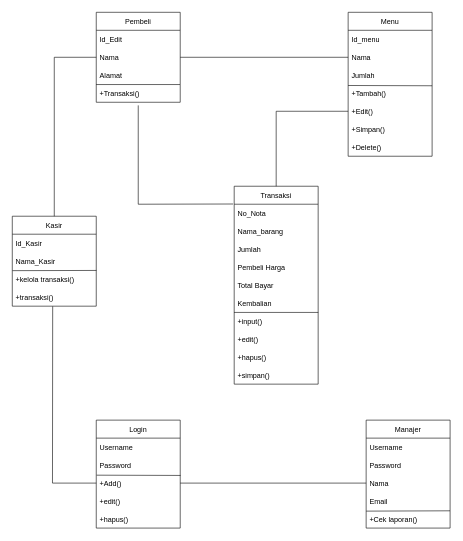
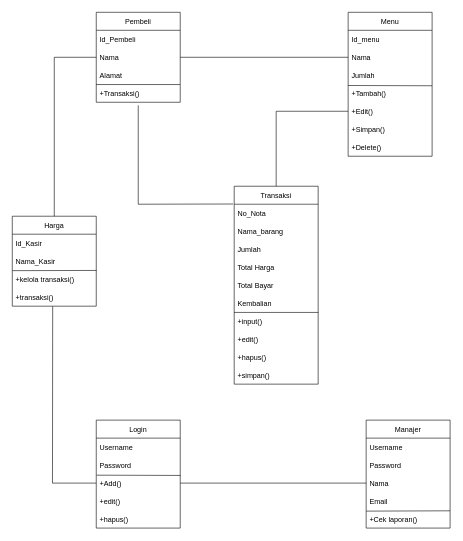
  <mxCell id="0" />
  <mxCell id="1" parent="0" />
  <mxCell id="2" value="Pembeli" style="swimlane;fontStyle=0;childLayout=stackLayout;horizontal=1;startSize=30;horizontalStack=0;resizeParent=1;resizeParentMax=0;resizeLast=0;collapsible=1;marginBottom=0;" vertex="1" parent="1"><mxGeometry x="160" y="20" width="140" height="150" as="geometry" /></mxCell>
- <mxCell id="3" value="Id_Edit" style="text;strokeColor=none;fillColor=none;align=left;verticalAlign=middle;spacingLeft=4;spacingRight=4;overflow=hidden;points=[[0,0.5],[1,0.5]];portConstraint=eastwest;rotatable=0;" vertex="1" parent="2"><mxGeometry y="30" width="140" height="30" as="geometry" /></mxCell>
+ <mxCell id="3" value="Id_Pembeli" style="text;strokeColor=none;fillColor=none;align=left;verticalAlign=middle;spacingLeft=4;spacingRight=4;overflow=hidden;points=[[0,0.5],[1,0.5]];portConstraint=eastwest;rotatable=0;" vertex="1" parent="2"><mxGeometry y="30" width="140" height="30" as="geometry" /></mxCell>
  <mxCell id="4" value="Nama" style="text;strokeColor=none;fillColor=none;align=left;verticalAlign=middle;spacingLeft=4;spacingRight=4;overflow=hidden;points=[[0,0.5],[1,0.5]];portConstraint=eastwest;rotatable=0;" vertex="1" parent="2"><mxGeometry y="60" width="140" height="30" as="geometry" /></mxCell>
  <mxCell id="5" value="Alamat" style="text;strokeColor=none;fillColor=none;align=left;verticalAlign=middle;spacingLeft=4;spacingRight=4;overflow=hidden;points=[[0,0.5],[1,0.5]];portConstraint=eastwest;rotatable=0;" vertex="1" parent="2"><mxGeometry y="90" width="140" height="30" as="geometry" /></mxCell>
  <mxCell id="6" value="+Transaksi()" style="text;strokeColor=none;fillColor=none;align=left;verticalAlign=middle;spacingLeft=4;spacingRight=4;overflow=hidden;points=[[0,0.5],[1,0.5]];portConstraint=eastwest;rotatable=0;" vertex="1" parent="2"><mxGeometry y="120" width="140" height="30" as="geometry" /></mxCell>
  <mxCell id="7" value="" style="endArrow=none;html=1;rounded=0;exitX=-0.001;exitY=0.014;exitDx=0;exitDy=0;exitPerimeter=0;entryX=0.997;entryY=0.014;entryDx=0;entryDy=0;entryPerimeter=0;" edge="1" parent="2" source="6" target="6"><mxGeometry width="50" height="50" relative="1" as="geometry"><mxPoint x="55" y="170" as="sourcePoint" /><mxPoint x="105" y="120" as="targetPoint" /></mxGeometry></mxCell>
  <mxCell id="8" value="Menu" style="swimlane;fontStyle=0;childLayout=stackLayout;horizontal=1;startSize=30;horizontalStack=0;resizeParent=1;resizeParentMax=0;resizeLast=0;collapsible=1;marginBottom=0;" vertex="1" parent="1"><mxGeometry x="580" y="20" width="140" height="240" as="geometry" /></mxCell>
  <mxCell id="9" value="Id_menu" style="text;strokeColor=none;fillColor=none;align=left;verticalAlign=middle;spacingLeft=4;spacingRight=4;overflow=hidden;points=[[0,0.5],[1,0.5]];portConstraint=eastwest;rotatable=0;" vertex="1" parent="8"><mxGeometry y="30" width="140" height="30" as="geometry" /></mxCell>
  <mxCell id="10" value="Nama" style="text;strokeColor=none;fillColor=none;align=left;verticalAlign=middle;spacingLeft=4;spacingRight=4;overflow=hidden;points=[[0,0.5],[1,0.5]];portConstraint=eastwest;rotatable=0;" vertex="1" parent="8"><mxGeometry y="60" width="140" height="30" as="geometry" /></mxCell>
  <mxCell id="11" value="Jumlah" style="text;strokeColor=none;fillColor=none;align=left;verticalAlign=middle;spacingLeft=4;spacingRight=4;overflow=hidden;points=[[0,0.5],[1,0.5]];portConstraint=eastwest;rotatable=0;" vertex="1" parent="8"><mxGeometry y="90" width="140" height="30" as="geometry" /></mxCell>
  <mxCell id="12" value="+Tambah()" style="text;strokeColor=none;fillColor=none;align=left;verticalAlign=middle;spacingLeft=4;spacingRight=4;overflow=hidden;points=[[0,0.5],[1,0.5]];portConstraint=eastwest;rotatable=0;" vertex="1" parent="8"><mxGeometry y="120" width="140" height="30" as="geometry" /></mxCell>
  <mxCell id="13" value="+Edit()" style="text;strokeColor=none;fillColor=none;align=left;verticalAlign=middle;spacingLeft=4;spacingRight=4;overflow=hidden;points=[[0,0.5],[1,0.5]];portConstraint=eastwest;rotatable=0;" vertex="1" parent="8"><mxGeometry y="150" width="140" height="30" as="geometry" /></mxCell>
  <mxCell id="14" value="" style="endArrow=none;html=1;rounded=0;exitX=0;exitY=0.067;exitDx=0;exitDy=0;exitPerimeter=0;entryX=1;entryY=0.082;entryDx=0;entryDy=0;entryPerimeter=0;" edge="1" parent="8" source="12" target="12"><mxGeometry width="50" height="50" relative="1" as="geometry"><mxPoint y="150" as="sourcePoint" /><mxPoint x="50" y="100" as="targetPoint" /></mxGeometry></mxCell>
  <mxCell id="15" value="+Simpan()" style="text;strokeColor=none;fillColor=none;align=left;verticalAlign=middle;spacingLeft=4;spacingRight=4;overflow=hidden;points=[[0,0.5],[1,0.5]];portConstraint=eastwest;rotatable=0;" vertex="1" parent="8"><mxGeometry y="180" width="140" height="30" as="geometry" /></mxCell>
  <mxCell id="16" value="+Delete()" style="text;strokeColor=none;fillColor=none;align=left;verticalAlign=middle;spacingLeft=4;spacingRight=4;overflow=hidden;points=[[0,0.5],[1,0.5]];portConstraint=eastwest;rotatable=0;" vertex="1" parent="8"><mxGeometry y="210" width="140" height="30" as="geometry" /></mxCell>
- <mxCell id="17" value="Kasir" style="swimlane;fontStyle=0;childLayout=stackLayout;horizontal=1;startSize=30;horizontalStack=0;resizeParent=1;resizeParentMax=0;resizeLast=0;collapsible=1;marginBottom=0;" vertex="1" parent="1"><mxGeometry x="20" y="360" width="140" height="150" as="geometry" /></mxCell>
+ <mxCell id="17" value="Harga" style="swimlane;fontStyle=0;childLayout=stackLayout;horizontal=1;startSize=30;horizontalStack=0;resizeParent=1;resizeParentMax=0;resizeLast=0;collapsible=1;marginBottom=0;" vertex="1" parent="1"><mxGeometry x="20" y="360" width="140" height="150" as="geometry" /></mxCell>
  <mxCell id="18" value="Id_Kasir" style="text;strokeColor=none;fillColor=none;align=left;verticalAlign=middle;spacingLeft=4;spacingRight=4;overflow=hidden;points=[[0,0.5],[1,0.5]];portConstraint=eastwest;rotatable=0;" vertex="1" parent="17"><mxGeometry y="30" width="140" height="30" as="geometry" /></mxCell>
  <mxCell id="19" value="Nama_Kasir" style="text;strokeColor=none;fillColor=none;align=left;verticalAlign=middle;spacingLeft=4;spacingRight=4;overflow=hidden;points=[[0,0.5],[1,0.5]];portConstraint=eastwest;rotatable=0;" vertex="1" parent="17"><mxGeometry y="60" width="140" height="30" as="geometry" /></mxCell>
  <mxCell id="20" value="+kelola transaksi()" style="text;strokeColor=none;fillColor=none;align=left;verticalAlign=middle;spacingLeft=4;spacingRight=4;overflow=hidden;points=[[0,0.5],[1,0.5]];portConstraint=eastwest;rotatable=0;" vertex="1" parent="17"><mxGeometry y="90" width="140" height="30" as="geometry" /></mxCell>
  <mxCell id="21" value="+transaksi()" style="text;strokeColor=none;fillColor=none;align=left;verticalAlign=middle;spacingLeft=4;spacingRight=4;overflow=hidden;points=[[0,0.5],[1,0.5]];portConstraint=eastwest;rotatable=0;" vertex="1" parent="17"><mxGeometry y="120" width="140" height="30" as="geometry" /></mxCell>
  <mxCell id="22" value="" style="endArrow=none;html=1;rounded=0;exitX=0.002;exitY=0.025;exitDx=0;exitDy=0;exitPerimeter=0;entryX=1.002;entryY=0.014;entryDx=0;entryDy=0;entryPerimeter=0;" edge="1" parent="17" source="20" target="20"><mxGeometry width="50" height="50" relative="1" as="geometry"><mxPoint y="170" as="sourcePoint" /><mxPoint x="50" y="120" as="targetPoint" /></mxGeometry></mxCell>
  <mxCell id="23" value="Transaksi" style="swimlane;fontStyle=0;childLayout=stackLayout;horizontal=1;startSize=30;horizontalStack=0;resizeParent=1;resizeParentMax=0;resizeLast=0;collapsible=1;marginBottom=0;" vertex="1" parent="1"><mxGeometry x="390" y="310" width="140" height="330" as="geometry" /></mxCell>
  <mxCell id="24" value="No_Nota" style="text;strokeColor=none;fillColor=none;align=left;verticalAlign=middle;spacingLeft=4;spacingRight=4;overflow=hidden;points=[[0,0.5],[1,0.5]];portConstraint=eastwest;rotatable=0;" vertex="1" parent="23"><mxGeometry y="30" width="140" height="30" as="geometry" /></mxCell>
  <mxCell id="25" value="Nama_barang" style="text;strokeColor=none;fillColor=none;align=left;verticalAlign=middle;spacingLeft=4;spacingRight=4;overflow=hidden;points=[[0,0.5],[1,0.5]];portConstraint=eastwest;rotatable=0;" vertex="1" parent="23"><mxGeometry y="60" width="140" height="30" as="geometry" /></mxCell>
  <mxCell id="26" value="Jumlah" style="text;strokeColor=none;fillColor=none;align=left;verticalAlign=middle;spacingLeft=4;spacingRight=4;overflow=hidden;points=[[0,0.5],[1,0.5]];portConstraint=eastwest;rotatable=0;" vertex="1" parent="23"><mxGeometry y="90" width="140" height="30" as="geometry" /></mxCell>
- <mxCell id="27" value="Pembeli Harga" style="text;strokeColor=none;fillColor=none;align=left;verticalAlign=middle;spacingLeft=4;spacingRight=4;overflow=hidden;points=[[0,0.5],[1,0.5]];portConstraint=eastwest;rotatable=0;" vertex="1" parent="23"><mxGeometry y="120" width="140" height="30" as="geometry" /></mxCell>
+ <mxCell id="27" value="Total Harga" style="text;strokeColor=none;fillColor=none;align=left;verticalAlign=middle;spacingLeft=4;spacingRight=4;overflow=hidden;points=[[0,0.5],[1,0.5]];portConstraint=eastwest;rotatable=0;" vertex="1" parent="23"><mxGeometry y="120" width="140" height="30" as="geometry" /></mxCell>
  <mxCell id="28" value="Total Bayar" style="text;strokeColor=none;fillColor=none;align=left;verticalAlign=middle;spacingLeft=4;spacingRight=4;overflow=hidden;points=[[0,0.5],[1,0.5]];portConstraint=eastwest;rotatable=0;" vertex="1" parent="23"><mxGeometry y="150" width="140" height="30" as="geometry" /></mxCell>
  <mxCell id="29" value="Kembalian" style="text;strokeColor=none;fillColor=none;align=left;verticalAlign=middle;spacingLeft=4;spacingRight=4;overflow=hidden;points=[[0,0.5],[1,0.5]];portConstraint=eastwest;rotatable=0;" vertex="1" parent="23"><mxGeometry y="180" width="140" height="30" as="geometry" /></mxCell>
  <mxCell id="30" value="+input()" style="text;strokeColor=none;fillColor=none;align=left;verticalAlign=middle;spacingLeft=4;spacingRight=4;overflow=hidden;points=[[0,0.5],[1,0.5]];portConstraint=eastwest;rotatable=0;" vertex="1" parent="23"><mxGeometry y="210" width="140" height="30" as="geometry" /></mxCell>
  <mxCell id="31" value="" style="endArrow=none;html=1;rounded=0;exitX=-0.001;exitY=0.014;exitDx=0;exitDy=0;exitPerimeter=0;entryX=1.001;entryY=0.014;entryDx=0;entryDy=0;entryPerimeter=0;" edge="1" parent="23" source="30" target="30"><mxGeometry width="50" height="50" relative="1" as="geometry"><mxPoint x="80" y="220" as="sourcePoint" /><mxPoint x="130" y="170" as="targetPoint" /></mxGeometry></mxCell>
  <mxCell id="32" value="+edit()" style="text;strokeColor=none;fillColor=none;align=left;verticalAlign=middle;spacingLeft=4;spacingRight=4;overflow=hidden;points=[[0,0.5],[1,0.5]];portConstraint=eastwest;rotatable=0;" vertex="1" parent="23"><mxGeometry y="240" width="140" height="30" as="geometry" /></mxCell>
  <mxCell id="33" value="+hapus()" style="text;strokeColor=none;fillColor=none;align=left;verticalAlign=middle;spacingLeft=4;spacingRight=4;overflow=hidden;points=[[0,0.5],[1,0.5]];portConstraint=eastwest;rotatable=0;" vertex="1" parent="23"><mxGeometry y="270" width="140" height="30" as="geometry" /></mxCell>
  <mxCell id="34" value="+simpan()" style="text;strokeColor=none;fillColor=none;align=left;verticalAlign=middle;spacingLeft=4;spacingRight=4;overflow=hidden;points=[[0,0.5],[1,0.5]];portConstraint=eastwest;rotatable=0;" vertex="1" parent="23"><mxGeometry y="300" width="140" height="30" as="geometry" /></mxCell>
  <mxCell id="35" value="Login" style="swimlane;fontStyle=0;childLayout=stackLayout;horizontal=1;startSize=30;horizontalStack=0;resizeParent=1;resizeParentMax=0;resizeLast=0;collapsible=1;marginBottom=0;" vertex="1" parent="1"><mxGeometry x="160" y="700" width="140" height="180" as="geometry" /></mxCell>
  <mxCell id="36" value="Username" style="text;strokeColor=none;fillColor=none;align=left;verticalAlign=middle;spacingLeft=4;spacingRight=4;overflow=hidden;points=[[0,0.5],[1,0.5]];portConstraint=eastwest;rotatable=0;" vertex="1" parent="35"><mxGeometry y="30" width="140" height="30" as="geometry" /></mxCell>
  <mxCell id="37" value="Password" style="text;strokeColor=none;fillColor=none;align=left;verticalAlign=middle;spacingLeft=4;spacingRight=4;overflow=hidden;points=[[0,0.5],[1,0.5]];portConstraint=eastwest;rotatable=0;" vertex="1" parent="35"><mxGeometry y="60" width="140" height="30" as="geometry" /></mxCell>
  <mxCell id="38" value="+Add()" style="text;strokeColor=none;fillColor=none;align=left;verticalAlign=middle;spacingLeft=4;spacingRight=4;overflow=hidden;points=[[0,0.5],[1,0.5]];portConstraint=eastwest;rotatable=0;" vertex="1" parent="35"><mxGeometry y="90" width="140" height="30" as="geometry" /></mxCell>
  <mxCell id="39" value="" style="endArrow=none;html=1;rounded=0;exitX=0.004;exitY=0.059;exitDx=0;exitDy=0;exitPerimeter=0;entryX=1.004;entryY=0.074;entryDx=0;entryDy=0;entryPerimeter=0;" edge="1" parent="35" source="38" target="38"><mxGeometry width="50" height="50" relative="1" as="geometry"><mxPoint x="100" y="40" as="sourcePoint" /><mxPoint x="150" y="-10" as="targetPoint" /></mxGeometry></mxCell>
  <mxCell id="40" value="+edit()" style="text;strokeColor=none;fillColor=none;align=left;verticalAlign=middle;spacingLeft=4;spacingRight=4;overflow=hidden;points=[[0,0.5],[1,0.5]];portConstraint=eastwest;rotatable=0;" vertex="1" parent="35"><mxGeometry y="120" width="140" height="30" as="geometry" /></mxCell>
  <mxCell id="41" value="+hapus()" style="text;strokeColor=none;fillColor=none;align=left;verticalAlign=middle;spacingLeft=4;spacingRight=4;overflow=hidden;points=[[0,0.5],[1,0.5]];portConstraint=eastwest;rotatable=0;" vertex="1" parent="35"><mxGeometry y="150" width="140" height="30" as="geometry" /></mxCell>
  <mxCell id="42" value="Manajer" style="swimlane;fontStyle=0;childLayout=stackLayout;horizontal=1;startSize=30;horizontalStack=0;resizeParent=1;resizeParentMax=0;resizeLast=0;collapsible=1;marginBottom=0;" vertex="1" parent="1"><mxGeometry x="610" y="700" width="140" height="180" as="geometry" /></mxCell>
  <mxCell id="43" value="Username" style="text;strokeColor=none;fillColor=none;align=left;verticalAlign=middle;spacingLeft=4;spacingRight=4;overflow=hidden;points=[[0,0.5],[1,0.5]];portConstraint=eastwest;rotatable=0;" vertex="1" parent="42"><mxGeometry y="30" width="140" height="30" as="geometry" /></mxCell>
  <mxCell id="44" value="Password" style="text;strokeColor=none;fillColor=none;align=left;verticalAlign=middle;spacingLeft=4;spacingRight=4;overflow=hidden;points=[[0,0.5],[1,0.5]];portConstraint=eastwest;rotatable=0;" vertex="1" parent="42"><mxGeometry y="60" width="140" height="30" as="geometry" /></mxCell>
  <mxCell id="45" value="Nama" style="text;strokeColor=none;fillColor=none;align=left;verticalAlign=middle;spacingLeft=4;spacingRight=4;overflow=hidden;points=[[0,0.5],[1,0.5]];portConstraint=eastwest;rotatable=0;" vertex="1" parent="42"><mxGeometry y="90" width="140" height="30" as="geometry" /></mxCell>
  <mxCell id="46" value="Email" style="text;strokeColor=none;fillColor=none;align=left;verticalAlign=middle;spacingLeft=4;spacingRight=4;overflow=hidden;points=[[0,0.5],[1,0.5]];portConstraint=eastwest;rotatable=0;" vertex="1" parent="42"><mxGeometry y="120" width="140" height="30" as="geometry" /></mxCell>
  <mxCell id="47" value="+Cek laporan()" style="text;strokeColor=none;fillColor=none;align=left;verticalAlign=middle;spacingLeft=4;spacingRight=4;overflow=hidden;points=[[0,0.5],[1,0.5]];portConstraint=eastwest;rotatable=0;" vertex="1" parent="42"><mxGeometry y="150" width="140" height="30" as="geometry" /></mxCell>
  <mxCell id="48" value="" style="endArrow=none;html=1;rounded=0;exitX=0.001;exitY=0.058;exitDx=0;exitDy=0;exitPerimeter=0;entryX=0.999;entryY=0.039;entryDx=0;entryDy=0;entryPerimeter=0;" edge="1" parent="42" source="47" target="47"><mxGeometry width="50" height="50" relative="1" as="geometry"><mxPoint x="60" y="150" as="sourcePoint" /><mxPoint x="110" y="100" as="targetPoint" /></mxGeometry></mxCell>
  <mxCell id="49" value="" style="endArrow=none;html=1;rounded=0;exitX=1;exitY=0.5;exitDx=0;exitDy=0;entryX=0;entryY=0.5;entryDx=0;entryDy=0;" edge="1" parent="1" source="4" target="10"><mxGeometry width="50" height="50" relative="1" as="geometry"><mxPoint x="480" y="230" as="sourcePoint" /><mxPoint x="530" y="180" as="targetPoint" /></mxGeometry></mxCell>
  <mxCell id="50" value="" style="endArrow=none;html=1;rounded=0;entryX=0.5;entryY=1.172;entryDx=0;entryDy=0;entryPerimeter=0;exitX=-0.013;exitY=-0.012;exitDx=0;exitDy=0;exitPerimeter=0;" edge="1" parent="1" source="24" target="6"><mxGeometry width="50" height="50" relative="1" as="geometry"><mxPoint x="480" y="230" as="sourcePoint" /><mxPoint x="530" y="180" as="targetPoint" /><Array as="points"><mxPoint x="230" y="340" /></Array></mxGeometry></mxCell>
  <mxCell id="51" value="" style="endArrow=none;html=1;rounded=0;entryX=0;entryY=0.5;entryDx=0;entryDy=0;exitX=0.5;exitY=0;exitDx=0;exitDy=0;" edge="1" parent="1" source="23" target="13"><mxGeometry width="50" height="50" relative="1" as="geometry"><mxPoint x="550" y="320" as="sourcePoint" /><mxPoint x="600" y="270" as="targetPoint" /><Array as="points"><mxPoint x="460" y="185" /></Array></mxGeometry></mxCell>
  <mxCell id="52" value="" style="endArrow=none;html=1;rounded=0;entryX=0;entryY=0.5;entryDx=0;entryDy=0;exitX=0.5;exitY=0;exitDx=0;exitDy=0;" edge="1" parent="1" source="17" target="4"><mxGeometry width="50" height="50" relative="1" as="geometry"><mxPoint x="520" y="320" as="sourcePoint" /><mxPoint x="570" y="270" as="targetPoint" /><Array as="points"><mxPoint x="90" y="95" /></Array></mxGeometry></mxCell>
  <mxCell id="53" value="" style="endArrow=none;html=1;rounded=0;entryX=0.481;entryY=1.011;entryDx=0;entryDy=0;entryPerimeter=0;exitX=0;exitY=0.5;exitDx=0;exitDy=0;" edge="1" parent="1" source="38" target="21"><mxGeometry width="50" height="50" relative="1" as="geometry"><mxPoint x="520" y="630" as="sourcePoint" /><mxPoint x="570" y="580" as="targetPoint" /><Array as="points"><mxPoint x="87" y="805" /></Array></mxGeometry></mxCell>
  <mxCell id="54" value="" style="endArrow=none;html=1;rounded=0;exitX=1;exitY=0.5;exitDx=0;exitDy=0;entryX=0;entryY=0.5;entryDx=0;entryDy=0;" edge="1" parent="1" source="38" target="45"><mxGeometry width="50" height="50" relative="1" as="geometry"><mxPoint x="440" y="760" as="sourcePoint" /><mxPoint x="490" y="710" as="targetPoint" /></mxGeometry></mxCell>
